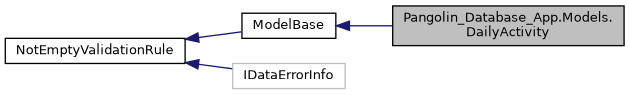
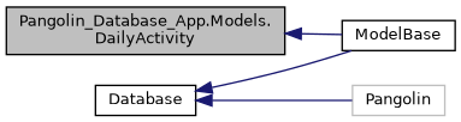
  digraph {
    rankdir=LR
    node [color=black fillcolor=white fontname=Helvetica fontsize=10 shape=record style=filled]
    edge [color=midnightblue dir=back fontname=Helvetica fontsize=10 labelfontname=Helvetica labelfontsize=10 style=solid]
    n1 [fillcolor=grey75 fontcolor=black height=0.2 label="Pangolin_Database_App.Models.\lDailyActivity" width=0.4]
    n2 [height=0.2 label=ModelBase width=0.4]
-   n3 [height=0.2 label=NotEmptyValidationRule width=0.4]
-   n4 [color=grey75 height=0.2 label=IDataErrorInfo width=0.4]
-   n2 -> n1
+   n3 [height=0.2 label=Database width=0.4]
+   n4 [color=grey75 height=0.2 label=Pangolin width=0.4]
+   n1 -> n2
    n3 -> n2
    n3 -> n4
  }
